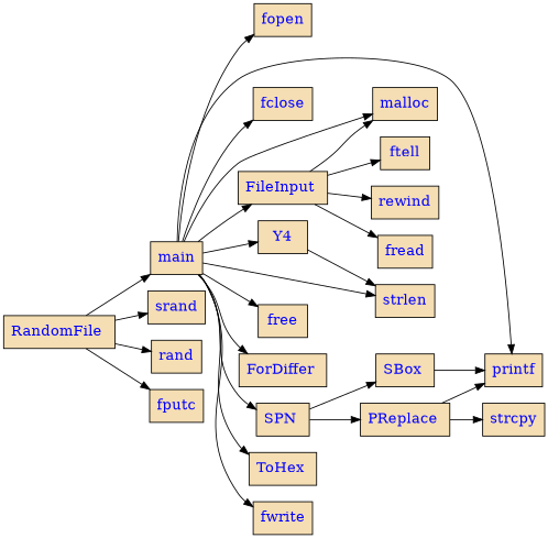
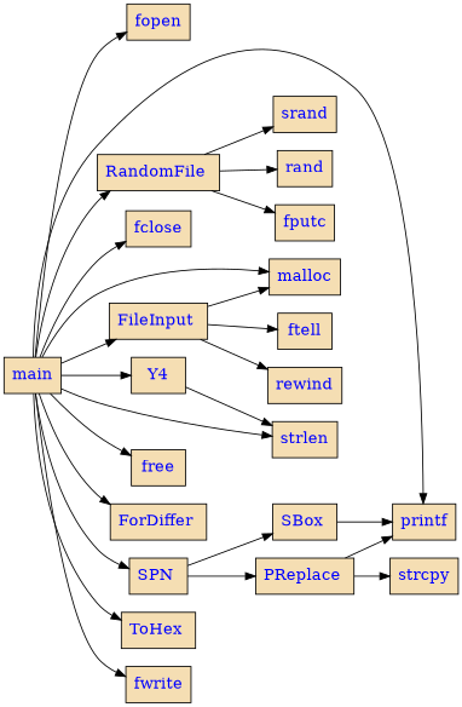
  digraph {
    rankdir=LR
    node [fillcolor=Wheat fontcolor=blue fontsize=16 shape=box style=filled]
    main
    fopen
    printf
    "RandomFile "
    fclose
    "FileInput "
    malloc
    n8 [label=Y4]
    strlen
    free
    "ForDiffer "
    "SPN "
    "ToHex "
    fwrite
    srand
    rand
    fputc
    ftell
    rewind
-   fread
    "SBox "
    "PReplace "
    strcpy
    main -> fopen
    main -> printf
-   "RandomFile " -> main
+   main -> "RandomFile "
    main -> fclose
    main -> "FileInput "
    main -> malloc
    main -> n8
    main -> strlen
    main -> free
    main -> "ForDiffer "
    main -> "SPN "
    main -> "ToHex "
    main -> fwrite
    "RandomFile " -> srand
    "RandomFile " -> rand
    "RandomFile " -> fputc
    "FileInput " -> malloc
    "FileInput " -> ftell
    "FileInput " -> rewind
-   "FileInput " -> fread
    n8 -> strlen
    "SPN " -> "SBox "
    "SPN " -> "PReplace "
    "SBox " -> printf
    "PReplace " -> printf
    "PReplace " -> strcpy
  }
